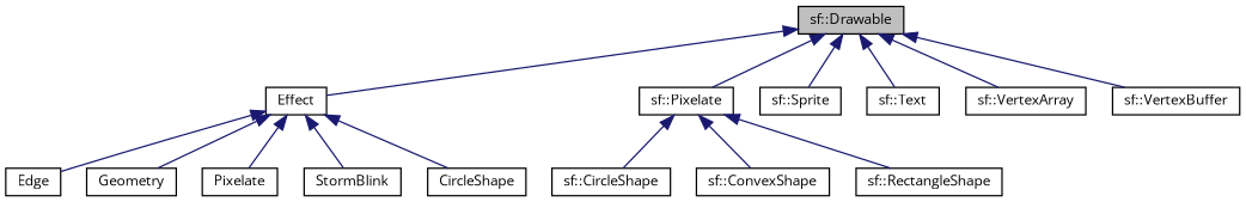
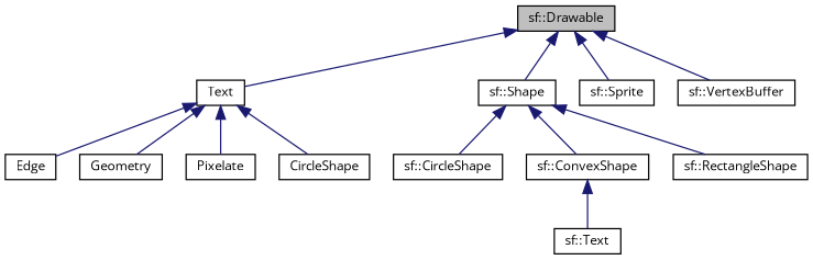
  digraph {
    fontname="Open Sans"
    rankdir=TB
    node [color=black fillcolor=white fontname="Open Sans" fontsize=10 shape=record style=filled]
    edge [color=midnightblue dir=back fontname="Open Sans" fontsize=10 labelfontname=Helvetica labelfontsize=10 style=solid]
    n1 [fillcolor=grey75 fontcolor=black height=0.2 label="sf::Drawable" width=0.4]
-   n2 [height=0.2 label=Effect width=0.4]
-   n3 [height=0.2 label="sf::Pixelate" width=0.4]
+   n2 [height=0.2 label=Text width=0.4]
+   n3 [height=0.2 label="sf::Shape" width=0.4]
    n4 [height=0.2 label="sf::Sprite" width=0.4]
    n5 [height=0.2 label="sf::Text" width=0.4]
-   n6 [height=0.2 label="sf::VertexArray" width=0.4]
    n7 [height=0.2 label="sf::VertexBuffer" width=0.4]
    n8 [height=0.2 label="Edge" width=0.4]
    n9 [height=0.2 label=Geometry width=0.4]
    n10 [height=0.2 label=Pixelate width=0.4]
-   n11 [height=0.2 label=StormBlink width=0.4]
    n12 [height=0.2 label=CircleShape width=0.4]
    n13 [height=0.2 label="sf::CircleShape" width=0.4]
    n14 [height=0.2 label="sf::ConvexShape" width=0.4]
    n15 [height=0.2 label="sf::RectangleShape" width=0.4]
    n1 -> n2
    n1 -> n3
    n1 -> n4
-   n1 -> n5
-   n1 -> n6
+   n14 -> n5
    n1 -> n7
    n2 -> n8
    n2 -> n9
    n2 -> n10
-   n2 -> n11
    n2 -> n12
    n3 -> n13
    n3 -> n14
    n3 -> n15
  }
